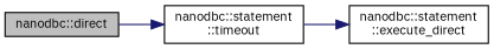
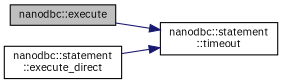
  digraph {
    fontname="IBM Plex Sans"
    rankdir=LR
    node [color=black fillcolor=white fontname="IBM Plex Sans" fontsize=10 shape=record style=filled]
    edge [color=midnightblue fontname="IBM Plex Sans" fontsize=10 labelfontname=Helvetica labelfontsize=10 style=solid]
-   n1 [fillcolor=grey75 fontcolor=black height=0.2 label="nanodbc::direct" width=0.4]
+   n1 [fillcolor=grey75 fontcolor=black height=0.2 label="nanodbc::execute" width=0.4]
    n2 [height=0.2 label="nanodbc::statement\l::timeout" width=0.4]
    n3 [height=0.2 label="nanodbc::statement\l::execute_direct" width=0.4]
    n1 -> n2
-   n2 -> n3
+   n3 -> n2
  }
